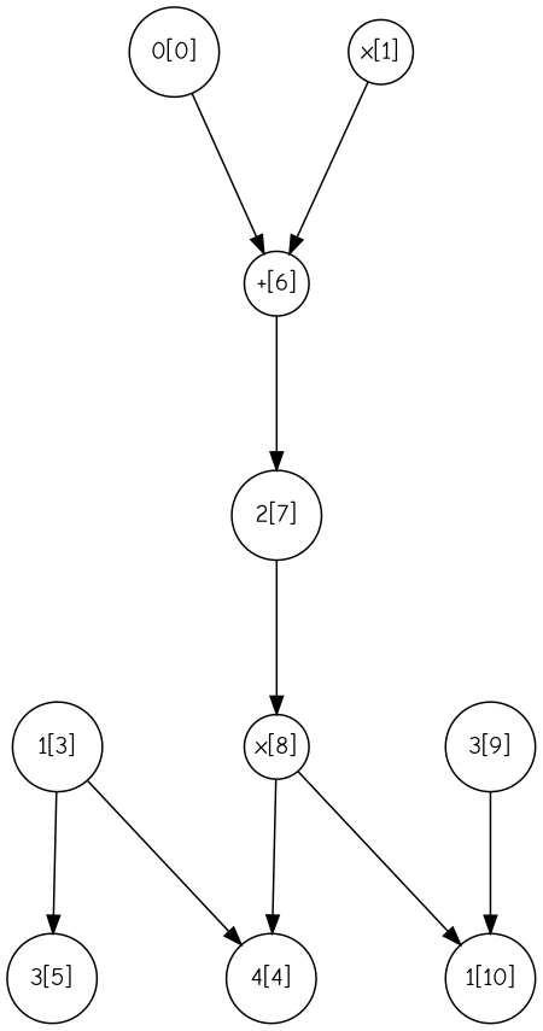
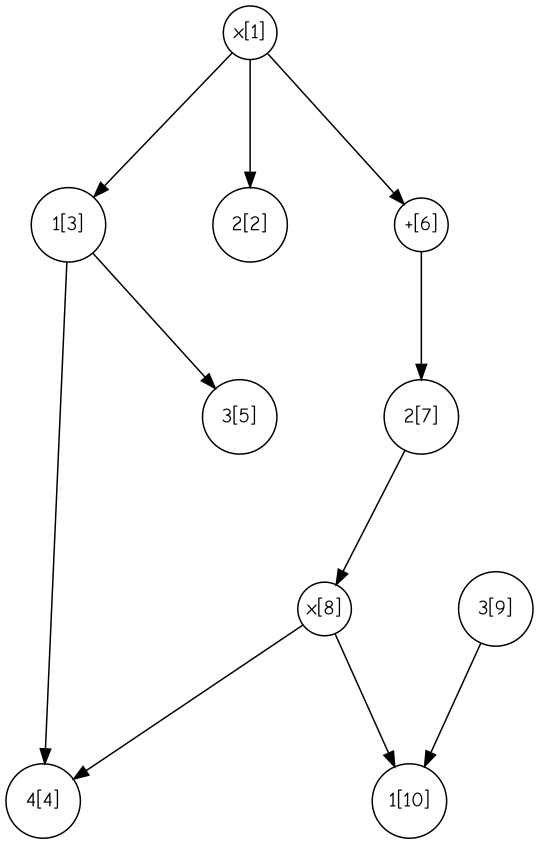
  digraph {
    fontname="Comic Neue"
    nodesep=" 1 "
    ranksep="1.1 equally"
    splines=line
    node [fixedsize=true fontname="Comic Neue" shape=circle]
    edge [fontname="Comic Neue"]
-   n1 [label="0[0]" width=0.7]
    n2 [label="+[6]" width=0.5]
    n3 [label="2[7]" width=0.7]
    n4 [label="x[1]" width=0.5]
+   n5 [label="2[2]" width=0.7]
    n6 [label="1[3]" width=0.7]
    n7 [label="4[4]" width=0.7]
    n8 [label="3[5]" width=0.7]
    n9 [label="x[8]" width=0.5]
    n10 [label="1[10]" width=0.7]
    n11 [label="3[9]" width=0.7]
-   n1 -> n2
    n2 -> n3
    n3 -> n9
    n4 -> n2
+   n4 -> n5
+   n4 -> n6
    n6 -> n7
    n6 -> n8
    n9 -> n7
    n9 -> n10
    n11 -> n10
  }
